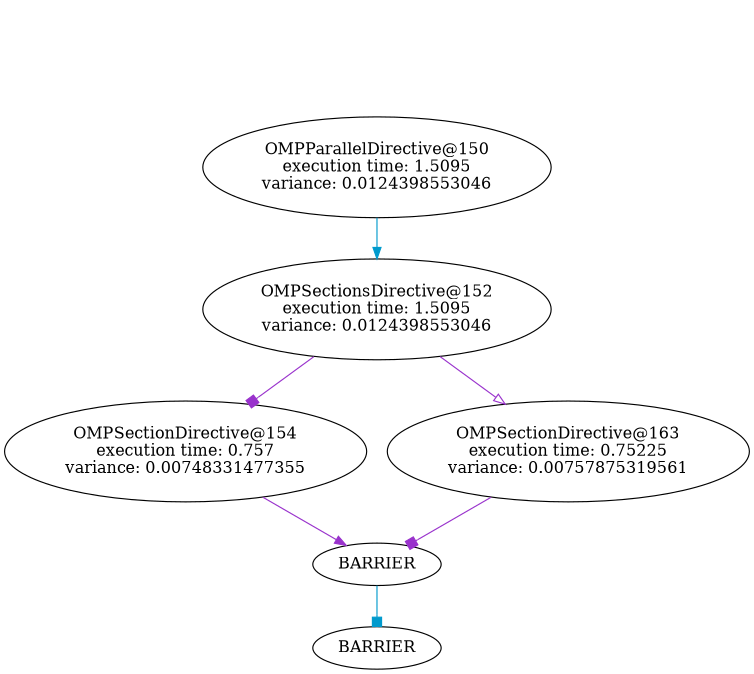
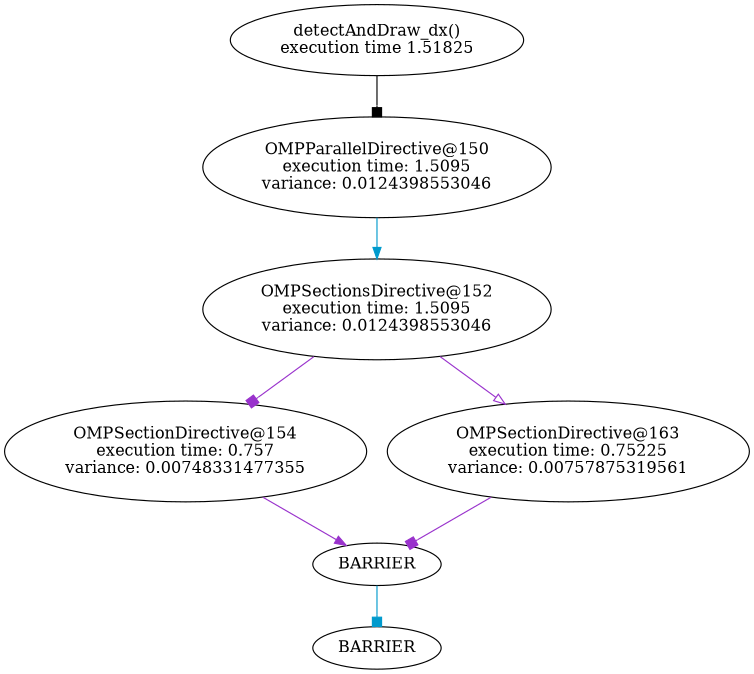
  digraph {
    node [root=125]
    edge [arrowhead=box color=darkorchid]
+   n1 [height=0.86111 label="detectAndDraw_dx()\nexecution time 1.51825" width=3.5556]
    n2 [height=1.2222 label="OMPParallelDirective@150\nexecution time: 1.5095\nvariance: 0.0124398553046" width=4.2222]
    n3 [height=1.2222 label="OMPSectionsDirective@152\nexecution time: 1.5095\nvariance: 0.0124398553046" width=4.2222]
    n4 [height=1.2222 label="OMPSectionDirective@154\nexecution time: 0.757\nvariance: 0.00748331477355" width=4.3889]
    n5 [height=1.2222 label="OMPSectionDirective@163\nexecution time: 0.75225\nvariance: 0.00757875319561" width=4.3889]
    n6 [height=0.51389 label=BARRIER width=1.5556]
    n7 [height=0.51389 label=BARRIER width=1.5556]
+   n1 -> n2 [color=""]
    n2 -> n3 [color=deepskyblue3 arrowhead=normal]
    n3 -> n4
    n3 -> n5 [arrowhead=onormal]
    n4 -> n6 [arrowhead=normal]
    n5 -> n6
    n6 -> n7 [color=deepskyblue3]
  }
